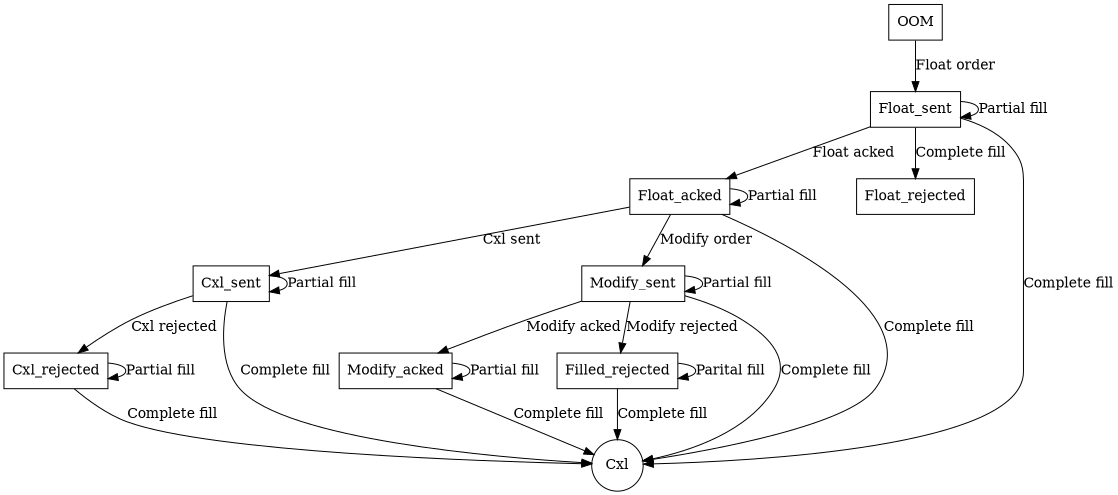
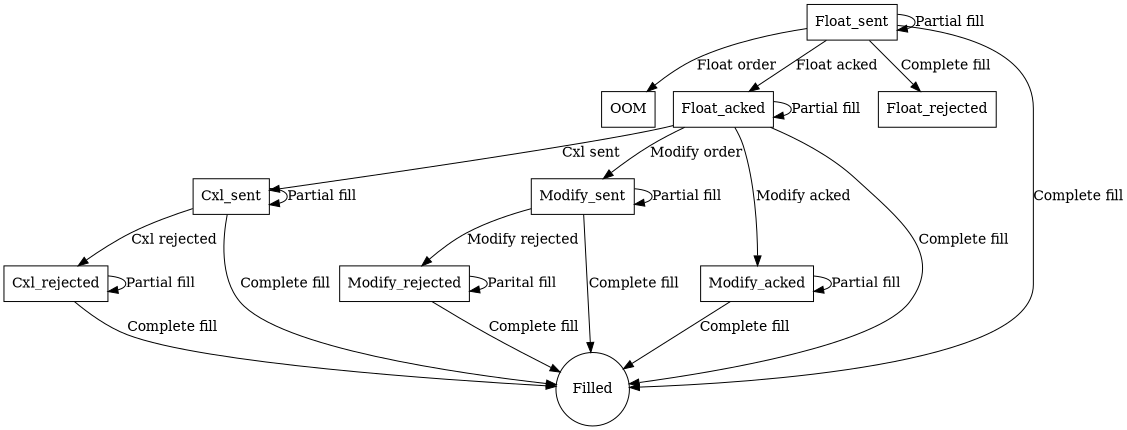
  digraph {
    node [shape=record]
    OOM
    Float_sent
    Float_acked
    Float_rejected
    Cxl_sent
    Modify_sent
    Cxl_rejected
    Modify_acked
-   Modify_rejected [label=Filled_rejected]
-   Filled [shape=circle label=Cxl]
+   Modify_rejected
+   Filled [shape=circle]
    subgraph sub_1 {
      rank=same
      OOM
    }
    subgraph sub_2 {
      rank=same
      Float_sent
    }
    subgraph sub_3 {
      rank=same
      Float_acked
      Float_rejected
    }
    subgraph sub_4 {
      rank=same
      Cxl_sent
      Modify_sent
    }
    subgraph sub_5 {
      rank=same
      Cxl_rejected
      Modify_acked
      Modify_rejected
    }
    subgraph sub_6 {
      rank=same
      Filled
    }
-   OOM -> Float_sent [label="Float order"]
+   Float_sent -> OOM [label="Float order"]
    Float_sent -> Float_sent [label="Partial fill"]
    Float_sent -> Float_acked [label="Float acked"]
    Float_sent -> Float_rejected [label="Complete fill"]
    Float_sent -> Filled [label="Complete fill"]
    Float_acked -> Float_acked [label="Partial fill"]
    Float_acked -> Cxl_sent [label="Cxl sent"]
    Float_acked -> Modify_sent [label="Modify order"]
    Float_acked -> Filled [label="Complete fill"]
    Cxl_sent -> Cxl_sent [label="Partial fill"]
    Cxl_sent -> Cxl_rejected [label="Cxl rejected"]
    Cxl_sent -> Filled [label="Complete fill"]
    Modify_sent -> Modify_sent [label="Partial fill"]
-   Modify_sent -> Modify_acked [label="Modify acked"]
+   Float_acked -> Modify_acked [label="Modify acked"]
    Modify_sent -> Modify_rejected [label="Modify rejected"]
    Modify_sent -> Filled [label="Complete fill"]
    Cxl_rejected -> Cxl_rejected [label="Partial fill"]
    Cxl_rejected -> Filled [label="Complete fill"]
    Modify_acked -> Modify_acked [label="Partial fill"]
    Modify_acked -> Filled [label="Complete fill"]
    Modify_rejected -> Modify_rejected [label="Parital fill"]
    Modify_rejected -> Filled [label="Complete fill"]
  }
